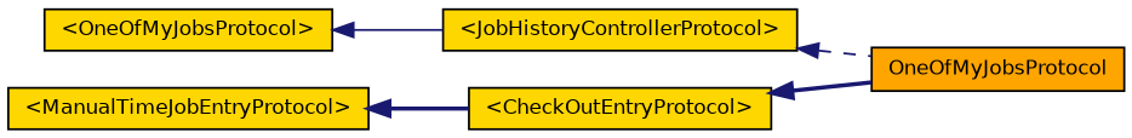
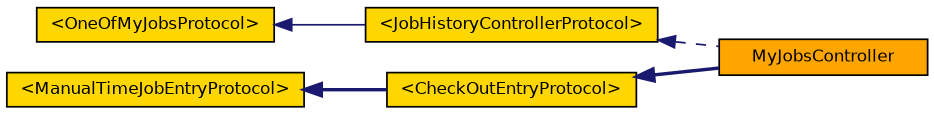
  digraph {
    rankdir=LR
    node [color=black fillcolor=gold fontname=Helvetica fontsize=10 shape=record style=filled]
    edge [color=midnightblue dir=back fontname=Helvetica fontsize=10 labelfontname=Helvetica labelfontsize=10 style=bold]
-   n1 [fillcolor=orange fontcolor=black height=0.2 label=OneOfMyJobsProtocol width=0.4]
+   n1 [fillcolor=orange fontcolor=black height=0.2 label=MyJobsController width=0.4]
    n2 [height=0.2 label="\<OneOfMyJobsProtocol\>" width=0.4]
    n3 [height=0.2 label="\<JobHistoryControllerProtocol\>" width=0.4]
    n4 [height=0.2 label="\<ManualTimeJobEntryProtocol\>" width=0.4]
    n5 [height=0.2 label="\<CheckOutEntryProtocol\>" width=0.4]
    n2 -> n3 [style=solid]
    n3 -> n1 [style=dashed]
    n4 -> n5
    n5 -> n1
  }
